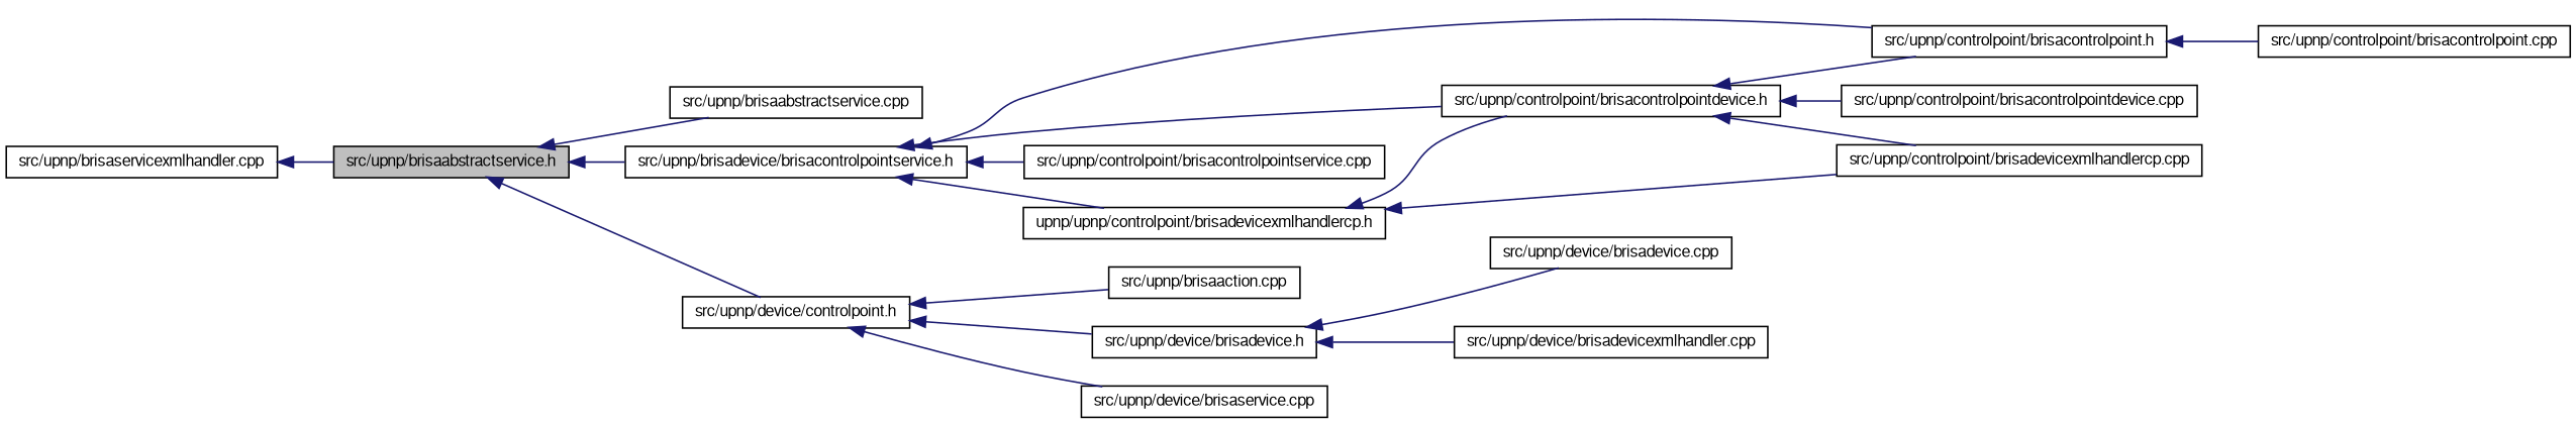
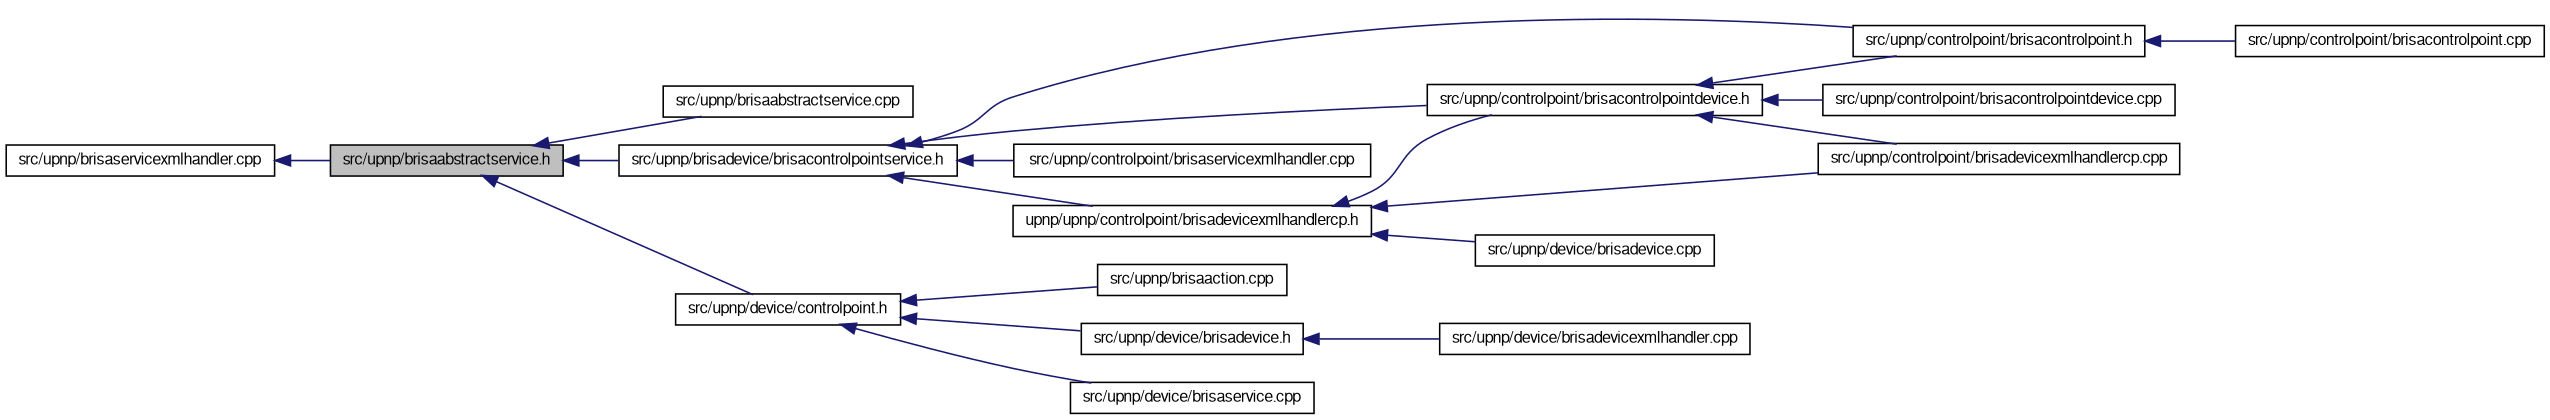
  digraph {
    rankdir=LR
    node [color=black fontname=FreeSans fontsize=10 shape=record]
    edge [color=midnightblue dir=back fontname=FreeSans fontsize=10 labelfontname=FreeSans labelfontsize=10 style=solid]
    n1 [fillcolor=grey75 fontcolor=black height=0.2 label="src/upnp/brisaabstractservice.h" style=filled width=0.4]
    n2 [height=0.2 label="src/upnp/brisaabstractservice.cpp" width=0.4]
    n3 [height=0.2 label="src/upnp/brisadevice/brisacontrolpointservice.h" width=0.4]
    n4 [height=0.2 label="src/upnp/device/controlpoint.h" width=0.4]
    n5 [height=0.2 label="src/upnp/brisaservicexmlhandler.cpp" width=0.4]
    n6 [height=0.2 label="src/upnp/controlpoint/brisacontrolpoint.h" width=0.4]
    n7 [height=0.2 label="src/upnp/controlpoint/brisacontrolpointdevice.h" width=0.4]
-   n8 [height=0.2 label="src/upnp/controlpoint/brisacontrolpointservice.cpp" width=0.4]
+   n8 [height=0.2 label="src/upnp/controlpoint/brisaservicexmlhandler.cpp" width=0.4]
    n9 [height=0.2 label="upnp/upnp/controlpoint/brisadevicexmlhandlercp.h" width=0.4]
    n10 [height=0.2 label="src/upnp/brisaaction.cpp" width=0.4]
    n11 [height=0.2 label="src/upnp/device/brisadevice.h" width=0.4]
    n12 [height=0.2 label="src/upnp/device/brisaservice.cpp" width=0.4]
    n13 [height=0.2 label="src/upnp/controlpoint/brisacontrolpoint.cpp" width=0.4]
    n14 [height=0.2 label="src/upnp/controlpoint/brisacontrolpointdevice.cpp" width=0.4]
    n15 [height=0.2 label="src/upnp/controlpoint/brisadevicexmlhandlercp.cpp" width=0.4]
    n16 [height=0.2 label="src/upnp/device/brisadevice.cpp" width=0.4]
    n17 [height=0.2 label="src/upnp/device/brisadevicexmlhandler.cpp" width=0.4]
    n1 -> n2
    n1 -> n3
    n1 -> n4
    n3 -> n6
    n3 -> n7
    n3 -> n8
    n3 -> n9
    n4 -> n10
    n4 -> n11
    n4 -> n12
    n5 -> n1
    n6 -> n13
    n7 -> n6
    n7 -> n14
    n7 -> n15
    n9 -> n7
    n9 -> n15
-   n11 -> n16
+   n9 -> n16
    n11 -> n17
  }
